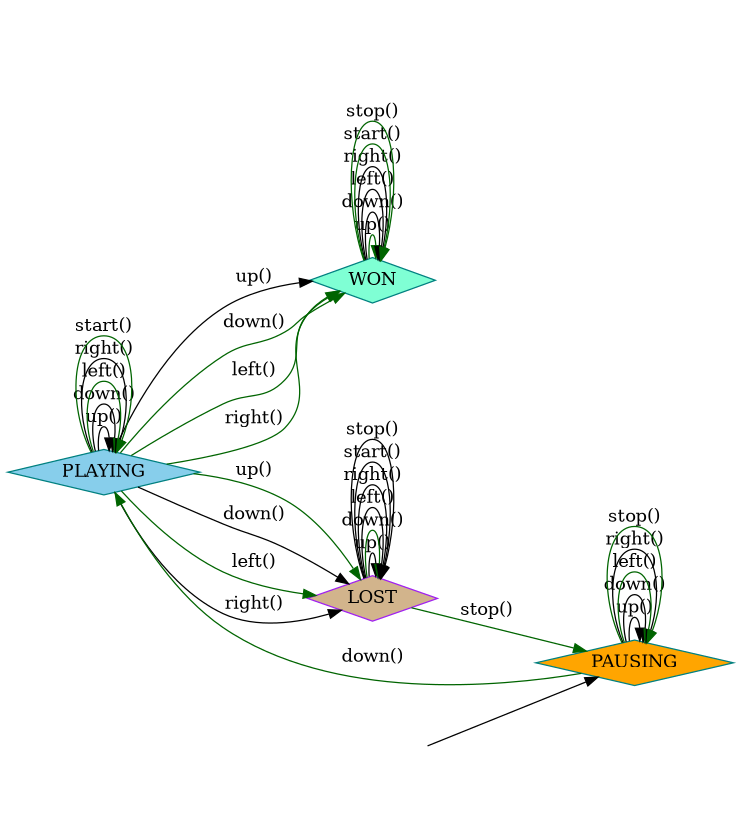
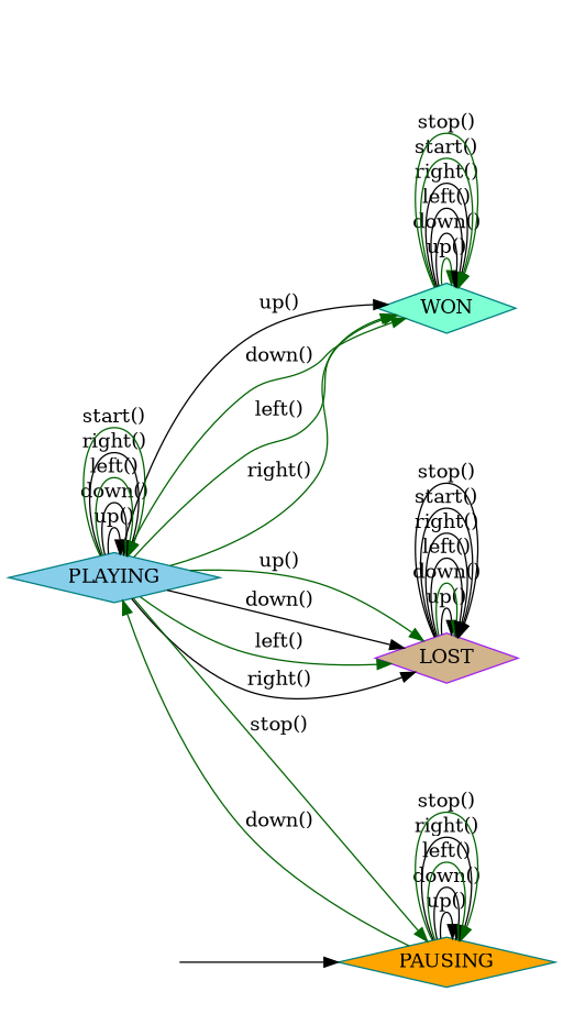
  digraph {
    rankdir=LR
    node [color=teal shape=diamond style=filled]
    edge [color=black]
    WON [fillcolor=aquamarine]
    LOST [color=purple fillcolor=tan]
    PLAYING [fillcolor=skyblue]
    PAUSING [fillcolor=orange]
    INITIAL [shape=circle style=invis color=""]
    WON -> WON [color=darkgreen label="up()"]
    WON -> WON [label="down()"]
    WON -> WON [label="left()"]
    WON -> WON [label="right()"]
    WON -> WON [color=darkgreen label="start()"]
    WON -> WON [color=darkgreen label="stop()"]
    LOST -> LOST [label="up()"]
    LOST -> LOST [color=darkgreen label="down()"]
    LOST -> LOST [label="left()"]
    LOST -> LOST [label="right()"]
    LOST -> LOST [label="start()"]
    LOST -> LOST [label="stop()"]
    PLAYING -> WON [label="up()"]
    PLAYING -> WON [color=darkgreen label="down()"]
    PLAYING -> WON [color=darkgreen label="left()"]
    PLAYING -> WON [color=darkgreen label="right()"]
    PLAYING -> LOST [color=darkgreen label="up()"]
    PLAYING -> LOST [label="down()"]
    PLAYING -> LOST [color=darkgreen label="left()"]
    PLAYING -> LOST [label="right()"]
    PLAYING -> PLAYING [label="up()"]
    PLAYING -> PLAYING [label="down()"]
    PLAYING -> PLAYING [color=darkgreen label="left()"]
    PLAYING -> PLAYING [label="right()"]
    PLAYING -> PLAYING [color=darkgreen label="start()"]
-   LOST -> PAUSING [color=darkgreen label="stop()"]
+   PLAYING -> PAUSING [color=darkgreen label="stop()"]
    PAUSING -> PLAYING [color=darkgreen label="down()"]
    PAUSING -> PAUSING [label="up()"]
    PAUSING -> PAUSING [label="down()"]
    PAUSING -> PAUSING [color=darkgreen label="left()"]
    PAUSING -> PAUSING [label="right()"]
    PAUSING -> PAUSING [color=darkgreen label="stop()"]
    INITIAL -> PAUSING
  }
